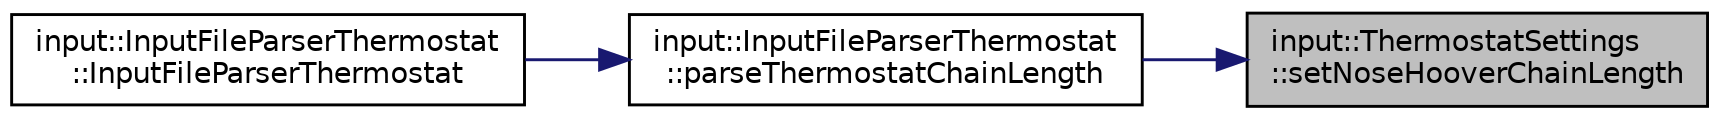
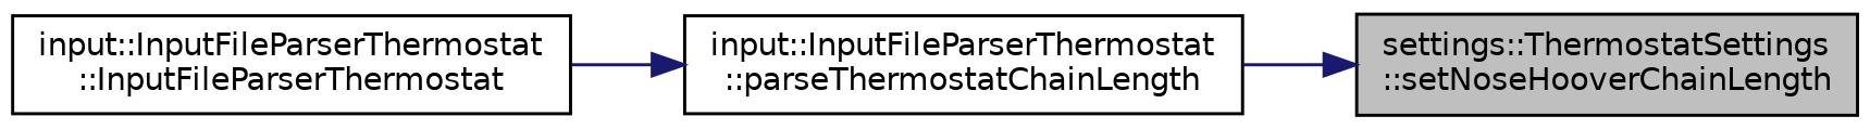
  digraph {
    rankdir=RL
    node [color=black fillcolor=white fontname=Helvetica fontsize=10 shape=record style=filled]
    edge [color=midnightblue dir=back fontname=Helvetica fontsize=10 labelfontname=Helvetica labelfontsize=10 style=solid]
-   n1 [fillcolor=grey75 fontcolor=black height=0.2 label="input::ThermostatSettings\l::setNoseHooverChainLength" width=0.4]
+   n1 [fillcolor=grey75 fontcolor=black height=0.2 label="settings::ThermostatSettings\l::setNoseHooverChainLength" width=0.4]
    n2 [height=0.2 label="input::InputFileParserThermostat\l::parseThermostatChainLength" width=0.4]
    n3 [height=0.2 label="input::InputFileParserThermostat\l::InputFileParserThermostat" width=0.4]
    n1 -> n2
    n2 -> n3
  }
